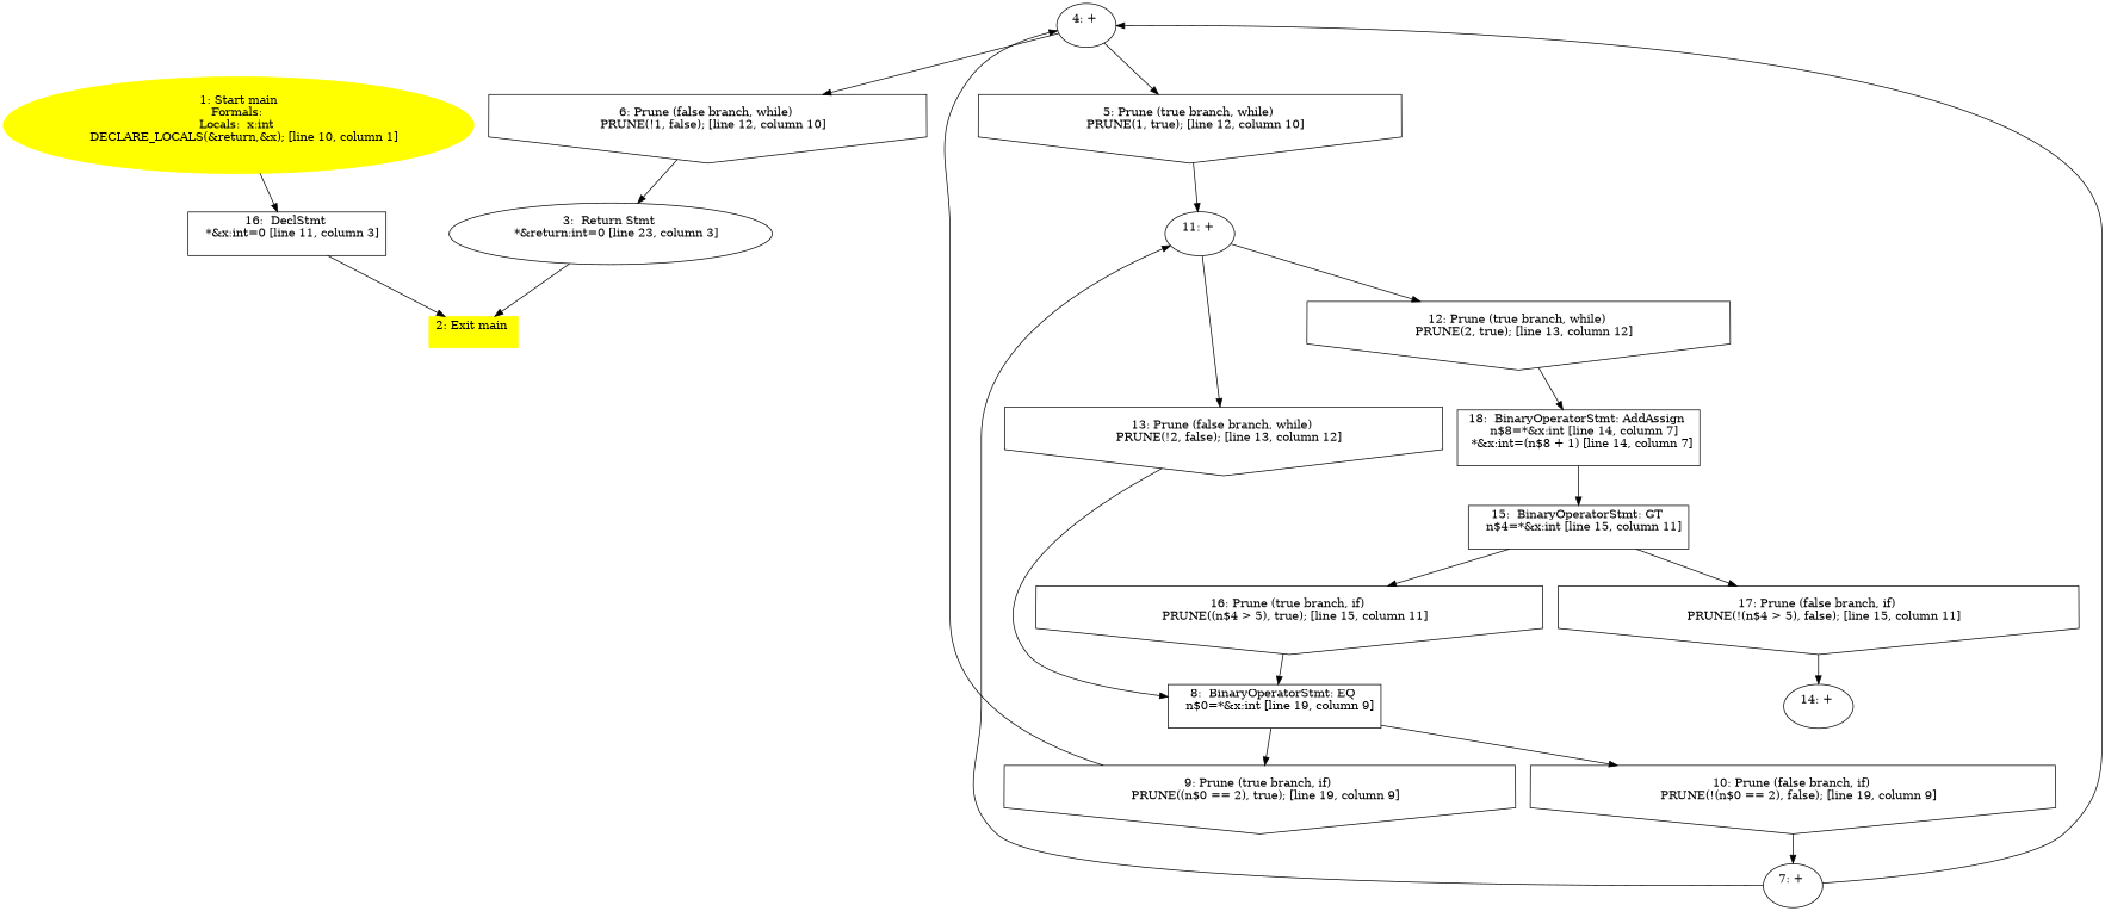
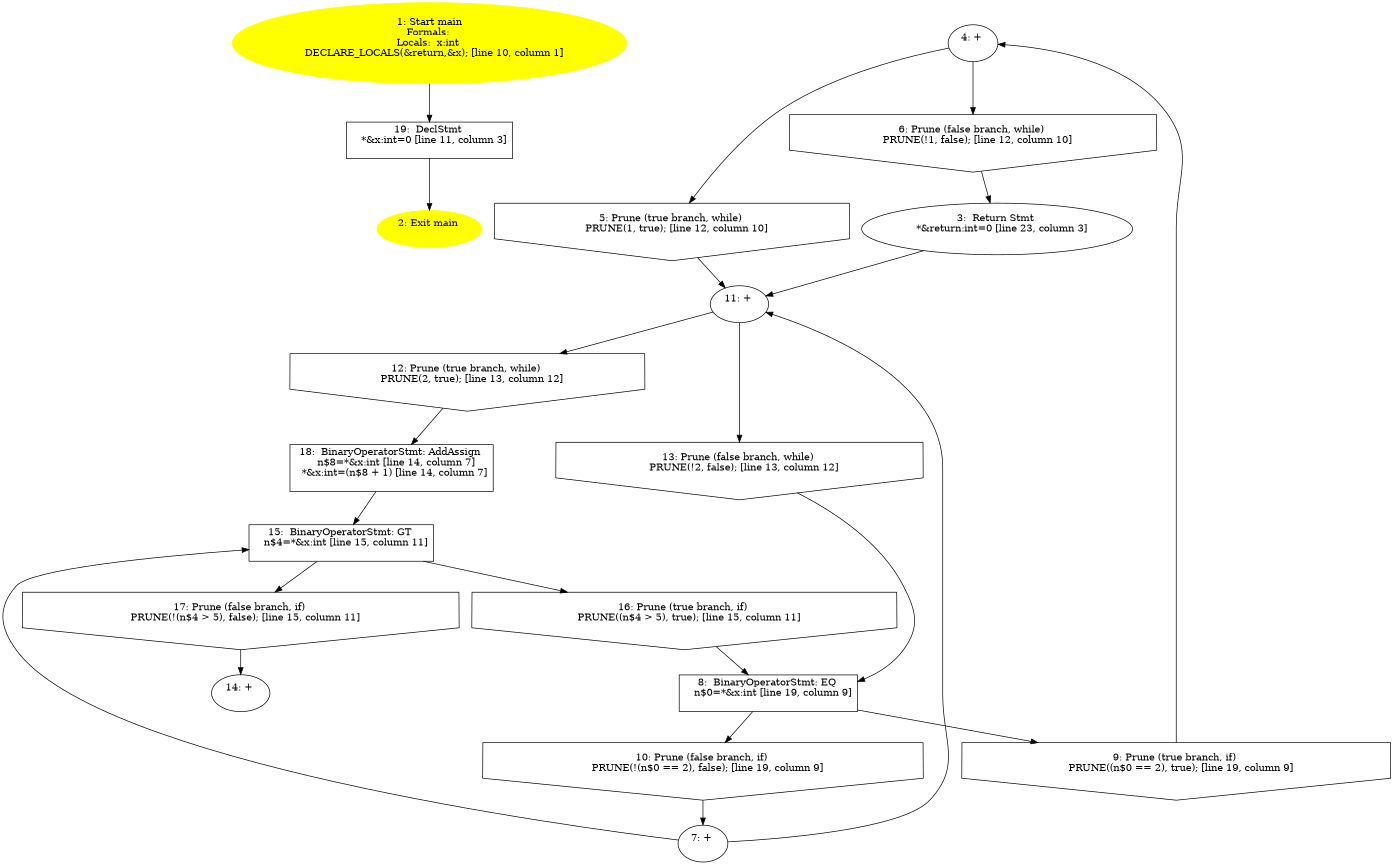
  digraph {
    node [shape=invhouse]
    n1 [color=yellow label="1: Start main\nFormals: \nLocals:  x:int \n   DECLARE_LOCALS(&return,&x); [line 10, column 1]\n " style=filled shape=""]
-   n2 [label="16:  DeclStmt \n   *&x:int=0 [line 11, column 3]\n " shape=box]
-   n3 [color=yellow label="2: Exit main \n  " style=filled shape=box]
+   n2 [label="19:  DeclStmt \n   *&x:int=0 [line 11, column 3]\n " shape=box]
+   n3 [color=yellow label="2: Exit main \n  " style=filled shape=""]
    n4 [label="4: + \n  " shape=""]
    n5 [label="5: Prune (true branch, while) \n   PRUNE(1, true); [line 12, column 10]\n "]
    n6 [label="6: Prune (false branch, while) \n   PRUNE(!1, false); [line 12, column 10]\n "]
    n7 [label="3:  Return Stmt \n   *&return:int=0 [line 23, column 3]\n " shape=ellipse]
    n8 [label="11: + \n  " shape=""]
    n9 [label="12: Prune (true branch, while) \n   PRUNE(2, true); [line 13, column 12]\n "]
    n10 [label="13: Prune (false branch, while) \n   PRUNE(!2, false); [line 13, column 12]\n "]
    n11 [label="18:  BinaryOperatorStmt: AddAssign \n   n$8=*&x:int [line 14, column 7]\n  *&x:int=(n$8 + 1) [line 14, column 7]\n " shape=box]
    n12 [label="8:  BinaryOperatorStmt: EQ \n   n$0=*&x:int [line 19, column 9]\n " shape=box]
    n13 [label="7: + \n  " shape=""]
    n14 [label="9: Prune (true branch, if) \n   PRUNE((n$0 == 2), true); [line 19, column 9]\n "]
    n15 [label="10: Prune (false branch, if) \n   PRUNE(!(n$0 == 2), false); [line 19, column 9]\n "]
    n16 [label="15:  BinaryOperatorStmt: GT \n   n$4=*&x:int [line 15, column 11]\n " shape=box]
    n17 [label="16: Prune (true branch, if) \n   PRUNE((n$4 > 5), true); [line 15, column 11]\n "]
    n18 [label="17: Prune (false branch, if) \n   PRUNE(!(n$4 > 5), false); [line 15, column 11]\n "]
    n19 [label="14: + \n  " shape=""]
    n1 -> n2
    n2 -> n3
    n4 -> n5
    n4 -> n6
    n5 -> n8
    n6 -> n7
-   n7 -> n3
+   n7 -> n8
    n8 -> n9
    n8 -> n10
    n9 -> n11
    n10 -> n12
    n11 -> n16
    n12 -> n14
    n12 -> n15
-   n13 -> n4
+   n13 -> n16
    n13 -> n8
    n14 -> n4
    n15 -> n13
    n16 -> n17
    n16 -> n18
    n17 -> n12
    n18 -> n19
  }
